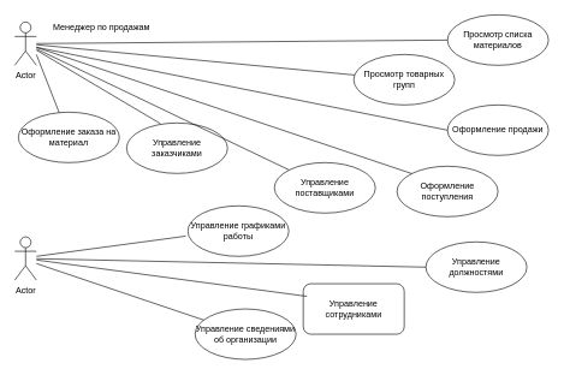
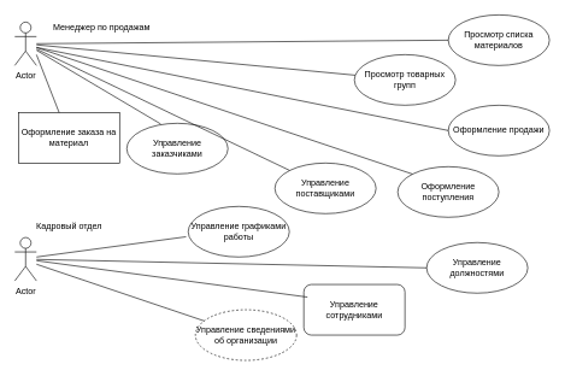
  <mxCell id="0" />
  <mxCell id="1" parent="0" />
  <mxCell id="2" value="Actor" style="shape=umlActor;verticalLabelPosition=bottom;verticalAlign=top;html=1;" vertex="1" parent="1"><mxGeometry x="20" y="30" width="30" height="60" as="geometry" /></mxCell>
  <mxCell id="3" value="Actor" style="shape=umlActor;verticalLabelPosition=bottom;verticalAlign=top;html=1;" vertex="1" parent="1"><mxGeometry x="20" y="328" width="30" height="60" as="geometry" /></mxCell>
  <mxCell id="4" value="Оформление поступления" style="ellipse;whiteSpace=wrap;html=1;" vertex="1" parent="1"><mxGeometry x="550" y="230" width="140" height="70" as="geometry" /></mxCell>
- <mxCell id="5" value="Оформление заказа на материал" style="ellipse;whiteSpace=wrap;html=1;" vertex="1" parent="1"><mxGeometry x="25" y="155" width="140" height="70" as="geometry" /></mxCell>
+ <mxCell id="5" value="Оформление заказа на материал" style="whiteSpace=wrap;html=1;rounded=0;" vertex="1" parent="1"><mxGeometry x="25" y="155" width="140" height="70" as="geometry" /></mxCell>
  <mxCell id="6" value="&lt;div&gt;Просмотр списка материалов&lt;br&gt;&lt;/div&gt;" style="ellipse;whiteSpace=wrap;html=1;" vertex="1" parent="1"><mxGeometry x="620" y="20" width="140" height="70" as="geometry" /></mxCell>
  <mxCell id="7" value="&lt;div&gt;Просмотр товарных групп &lt;br&gt;&lt;/div&gt;" style="ellipse;whiteSpace=wrap;html=1;" vertex="1" parent="1"><mxGeometry x="490" y="75" width="140" height="70" as="geometry" /></mxCell>
  <mxCell id="8" value="&lt;div&gt;Менеджер по продажам&lt;/div&gt;&lt;div&gt;&lt;br&gt;&lt;/div&gt;" style="text;html=1;align=center;verticalAlign=middle;resizable=0;points=[];autosize=1;strokeColor=none;fillColor=none;" vertex="1" parent="1"><mxGeometry x="60" y="25" width="160" height="40" as="geometry" /></mxCell>
+ <mxCell id="9" value="&lt;div&gt;Кадровый отдел&lt;/div&gt;" style="text;html=1;align=center;verticalAlign=middle;resizable=0;points=[];autosize=1;strokeColor=none;fillColor=none;" vertex="1" parent="1"><mxGeometry x="35" y="298" width="120" height="30" as="geometry" /></mxCell>
  <mxCell id="10" value="Управление графиками работы" style="ellipse;whiteSpace=wrap;html=1;" vertex="1" parent="1"><mxGeometry x="260" y="285" width="140" height="70" as="geometry" /></mxCell>
  <mxCell id="11" value="Управление должностями" style="ellipse;whiteSpace=wrap;html=1;" vertex="1" parent="1"><mxGeometry x="590" y="335" width="140" height="70" as="geometry" /></mxCell>
  <mxCell id="12" value="Управление сотрудниками" style="whiteSpace=wrap;html=1;rounded=1;" vertex="1" parent="1"><mxGeometry x="420" y="393" width="140" height="70" as="geometry" /></mxCell>
  <mxCell id="13" value="Оформление продажи" style="ellipse;whiteSpace=wrap;html=1;" vertex="1" parent="1"><mxGeometry x="620" y="145" width="140" height="70" as="geometry" /></mxCell>
- <mxCell id="14" value="Управление сведениями об организации" style="ellipse;whiteSpace=wrap;html=1;" vertex="1" parent="1"><mxGeometry x="270" y="428" width="140" height="70" as="geometry" /></mxCell>
+ <mxCell id="14" value="Управление сведениями об организации" style="ellipse;whiteSpace=wrap;html=1;dashed=1;" vertex="1" parent="1"><mxGeometry x="270" y="428" width="140" height="70" as="geometry" /></mxCell>
  <mxCell id="15" value="Управление заказчиками" style="ellipse;whiteSpace=wrap;html=1;" vertex="1" parent="1"><mxGeometry x="175" y="170" width="140" height="70" as="geometry" /></mxCell>
  <mxCell id="16" value="Управление поставщиками" style="ellipse;whiteSpace=wrap;html=1;" vertex="1" parent="1"><mxGeometry x="380" y="225" width="140" height="70" as="geometry" /></mxCell>
  <mxCell id="17" value="" style="endArrow=none;html=1;rounded=0;entryX=0;entryY=0;entryDx=0;entryDy=0;" edge="1" parent="1" source="2" target="4"><mxGeometry width="50" height="50" relative="1" as="geometry"><mxPoint x="310" y="365" as="sourcePoint" /><mxPoint x="360" y="315" as="targetPoint" /></mxGeometry></mxCell>
  <mxCell id="18" value="" style="endArrow=none;html=1;rounded=0;" edge="1" parent="1" source="2" target="7"><mxGeometry width="50" height="50" relative="1" as="geometry"><mxPoint x="310" y="365" as="sourcePoint" /><mxPoint x="360" y="315" as="targetPoint" /></mxGeometry></mxCell>
  <mxCell id="19" value="" style="endArrow=none;html=1;rounded=0;" edge="1" parent="1" target="5"><mxGeometry width="50" height="50" relative="1" as="geometry"><mxPoint x="50" y="75" as="sourcePoint" /><mxPoint x="360" y="315" as="targetPoint" /></mxGeometry></mxCell>
  <mxCell id="20" value="" style="endArrow=none;html=1;rounded=0;entryX=0;entryY=0.5;entryDx=0;entryDy=0;" edge="1" parent="1" source="2" target="6"><mxGeometry width="50" height="50" relative="1" as="geometry"><mxPoint x="310" y="365" as="sourcePoint" /><mxPoint x="360" y="315" as="targetPoint" /></mxGeometry></mxCell>
  <mxCell id="21" value="" style="endArrow=none;html=1;rounded=0;entryX=0;entryY=0.5;entryDx=0;entryDy=0;" edge="1" parent="1" target="13"><mxGeometry width="50" height="50" relative="1" as="geometry"><mxPoint x="50" y="65" as="sourcePoint" /><mxPoint x="360" y="315" as="targetPoint" /></mxGeometry></mxCell>
  <mxCell id="22" value="" style="endArrow=none;html=1;rounded=0;entryX=0;entryY=0.5;entryDx=0;entryDy=0;" edge="1" parent="1" source="3" target="11"><mxGeometry width="50" height="50" relative="1" as="geometry"><mxPoint x="50" y="355" as="sourcePoint" /><mxPoint x="480" y="435" as="targetPoint" /></mxGeometry></mxCell>
  <mxCell id="23" value="" style="endArrow=none;html=1;rounded=0;exitX=0.036;exitY=0.25;exitDx=0;exitDy=0;exitPerimeter=0;" edge="1" parent="1" source="12" target="3"><mxGeometry width="50" height="50" relative="1" as="geometry"><mxPoint x="430" y="485" as="sourcePoint" /><mxPoint x="50" y="375" as="targetPoint" /></mxGeometry></mxCell>
  <mxCell id="24" value="" style="endArrow=none;html=1;rounded=0;" edge="1" parent="1" source="14"><mxGeometry width="50" height="50" relative="1" as="geometry"><mxPoint x="430" y="485" as="sourcePoint" /><mxPoint x="50" y="365" as="targetPoint" /></mxGeometry></mxCell>
  <mxCell id="25" value="" style="endArrow=none;html=1;rounded=0;exitX=-0.021;exitY=0.6;exitDx=0;exitDy=0;exitPerimeter=0;" edge="1" parent="1" source="10"><mxGeometry width="50" height="50" relative="1" as="geometry"><mxPoint x="430" y="395" as="sourcePoint" /><mxPoint x="50" y="355" as="targetPoint" /></mxGeometry></mxCell>
  <mxCell id="26" value="" style="endArrow=none;html=1;rounded=0;exitX=0;exitY=0;exitDx=0;exitDy=0;" edge="1" parent="1" source="16" target="2"><mxGeometry width="50" height="50" relative="1" as="geometry"><mxPoint x="370" y="415" as="sourcePoint" /><mxPoint x="420" y="365" as="targetPoint" /></mxGeometry></mxCell>
  <mxCell id="27" value="" style="endArrow=none;html=1;rounded=0;exitX=0.336;exitY=0.014;exitDx=0;exitDy=0;exitPerimeter=0;" edge="1" parent="1" source="15" target="2"><mxGeometry width="50" height="50" relative="1" as="geometry"><mxPoint x="370" y="415" as="sourcePoint" /><mxPoint x="420" y="365" as="targetPoint" /></mxGeometry></mxCell>
